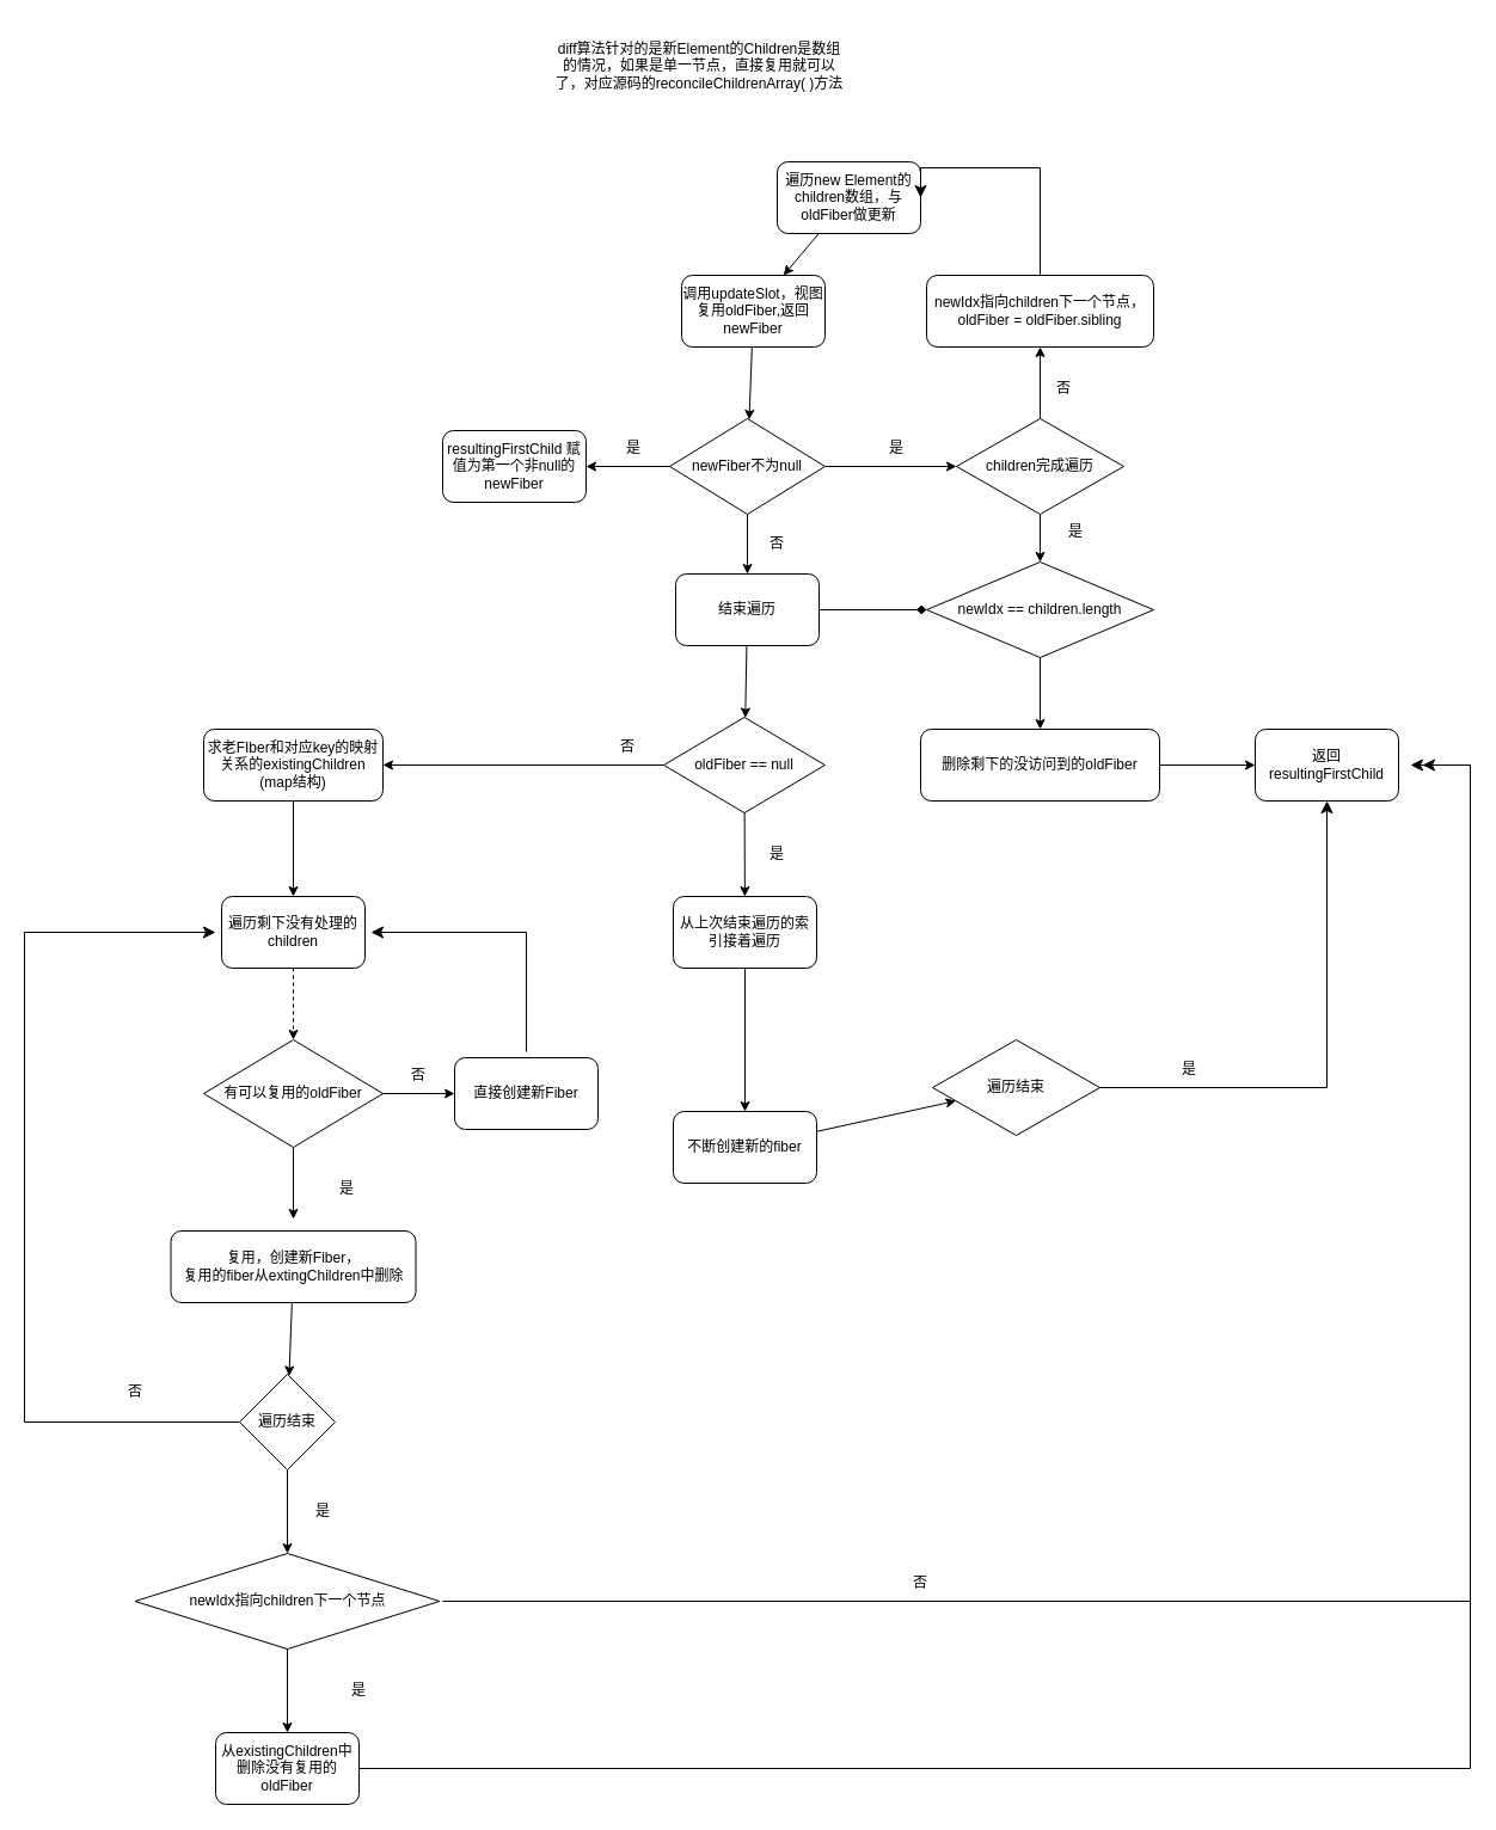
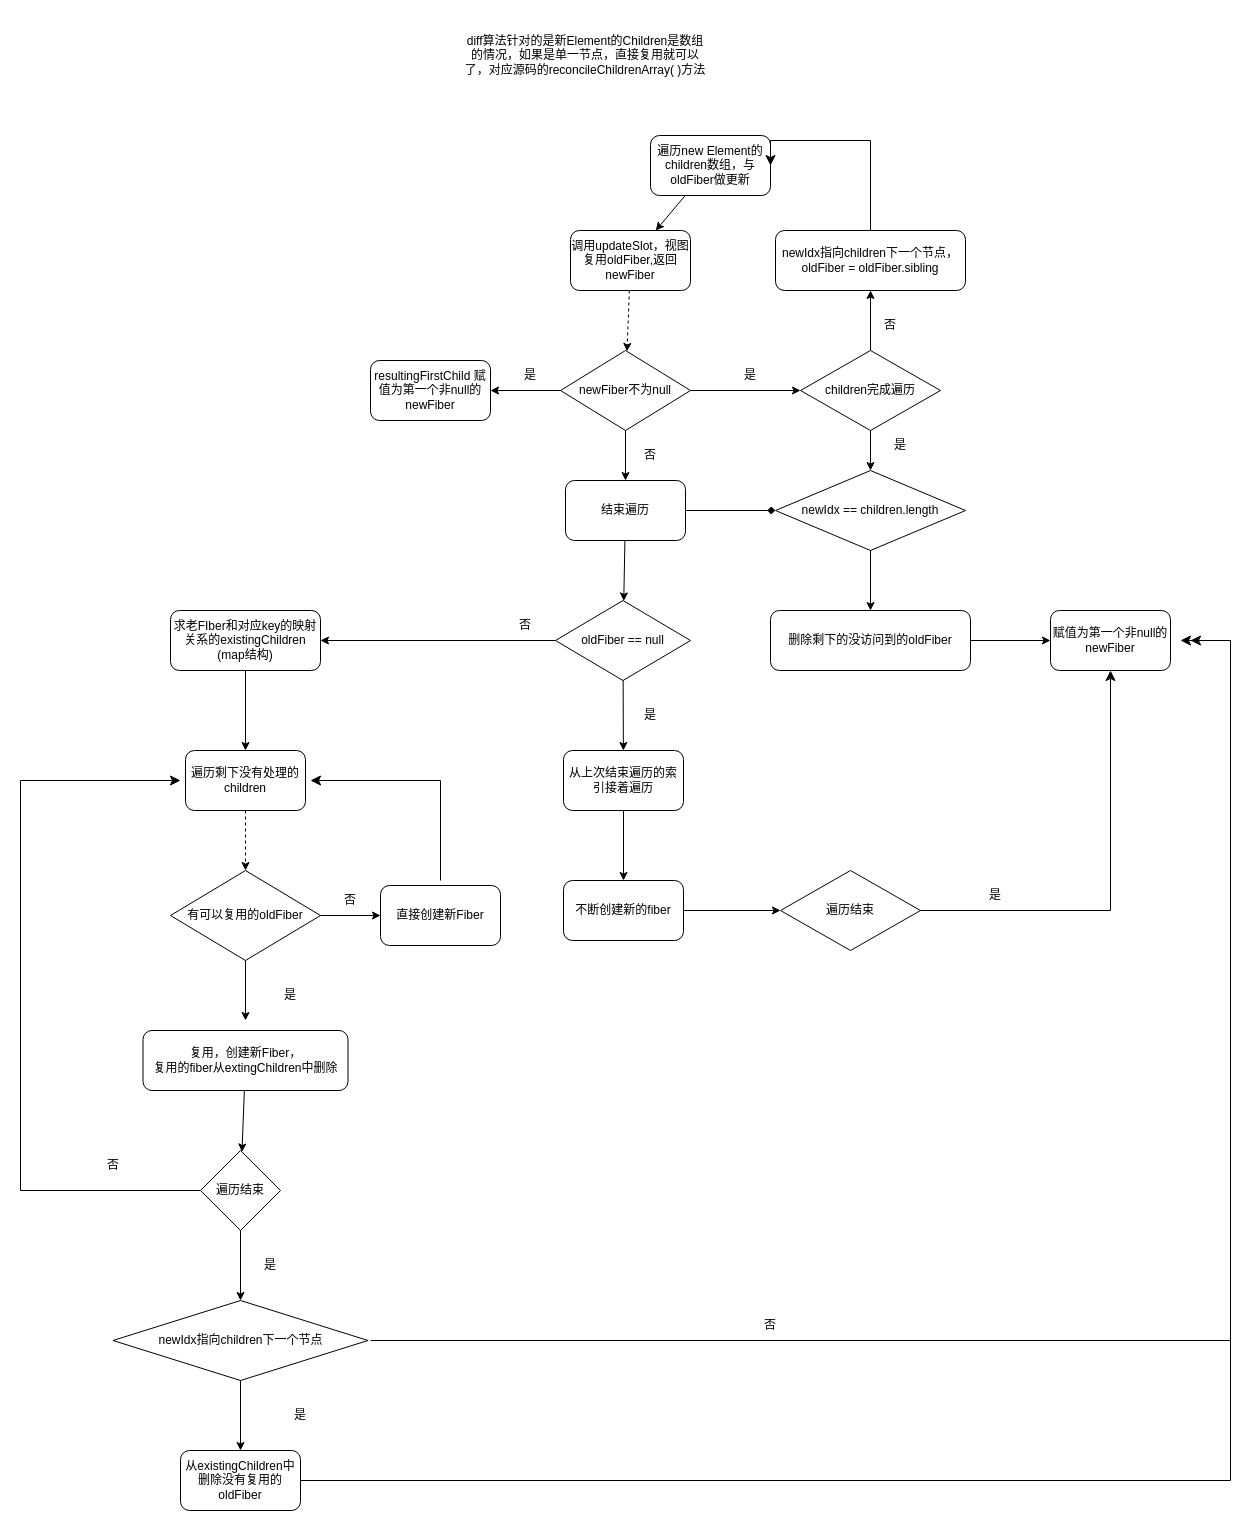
  <mxCell id="0" />
  <mxCell id="1" parent="0" />
  <mxCell id="2" value="diff算法针对的是新Element的Children是数组的情况，如果是单一节点，直接复用就可以了，对应源码的reconcileChildrenArray( )方法" style="text;html=1;strokeColor=none;fillColor=none;align=center;verticalAlign=middle;whiteSpace=wrap;rounded=0;" parent="1" vertex="1"><mxGeometry x="460" y="20" width="250" height="70" as="geometry" /></mxCell>
  <mxCell id="3" value="" style="edgeStyle=none;html=1;" edge="1" parent="1" source="4" target="6"><mxGeometry relative="1" as="geometry" /></mxCell>
  <mxCell id="4" value="遍历new Element的children数组，与oldFiber做更新" style="rounded=1;whiteSpace=wrap;html=1;" vertex="1" parent="1"><mxGeometry x="650" y="135" width="120" height="60" as="geometry" /></mxCell>
- <mxCell id="5" value="" style="edgeStyle=none;html=1;" edge="1" parent="1" source="6" target="10"><mxGeometry relative="1" as="geometry" /></mxCell>
+ <mxCell id="5" value="" style="edgeStyle=none;html=1;dashed=1;" edge="1" parent="1" source="6" target="10"><mxGeometry relative="1" as="geometry" /></mxCell>
  <mxCell id="6" value="调用updateSlot，视图复用oldFiber,返回newFiber" style="rounded=1;whiteSpace=wrap;html=1;" vertex="1" parent="1"><mxGeometry x="570" y="230" width="120" height="60" as="geometry" /></mxCell>
  <mxCell id="7" value="" style="edgeStyle=none;html=1;" edge="1" parent="1" source="10" target="16"><mxGeometry relative="1" as="geometry" /></mxCell>
  <mxCell id="8" value="" style="edgeStyle=none;html=1;" edge="1" parent="1" source="10" target="20"><mxGeometry relative="1" as="geometry" /></mxCell>
  <mxCell id="9" value="" style="edgeStyle=none;html=1;" edge="1" parent="1" source="10" target="27"><mxGeometry relative="1" as="geometry" /></mxCell>
  <mxCell id="10" value="newFiber不为null" style="rhombus;whiteSpace=wrap;html=1;" vertex="1" parent="1"><mxGeometry x="560" y="350" width="130" height="80" as="geometry" /></mxCell>
  <mxCell id="11" value="newIdx指向children下一个节点，&lt;br&gt;oldFiber = oldFiber.sibling" style="rounded=1;whiteSpace=wrap;html=1;" vertex="1" parent="1"><mxGeometry x="775" y="230" width="190" height="60" as="geometry" /></mxCell>
  <mxCell id="12" value="" style="edgeStyle=elbowEdgeStyle;elbow=vertical;endArrow=classic;html=1;curved=0;rounded=0;endSize=8;startSize=8;exitX=0.5;exitY=0;exitDx=0;exitDy=0;entryX=1;entryY=0.5;entryDx=0;entryDy=0;" edge="1" parent="1" source="11" target="4"><mxGeometry width="50" height="50" relative="1" as="geometry"><mxPoint x="860" y="230" as="sourcePoint" /><mxPoint x="710" y="140" as="targetPoint" /><Array as="points"><mxPoint x="800" y="140" /></Array></mxGeometry></mxCell>
  <mxCell id="13" value="是" style="text;html=1;strokeColor=none;fillColor=none;align=center;verticalAlign=middle;whiteSpace=wrap;rounded=0;" vertex="1" parent="1"><mxGeometry x="720" y="360" width="60" height="30" as="geometry" /></mxCell>
  <mxCell id="14" value="" style="edgeStyle=none;html=1;" edge="1" parent="1" source="16" target="11"><mxGeometry relative="1" as="geometry" /></mxCell>
  <mxCell id="15" value="" style="edgeStyle=none;html=1;" edge="1" parent="1" source="16" target="23"><mxGeometry relative="1" as="geometry" /></mxCell>
  <mxCell id="16" value="children完成遍历" style="rhombus;whiteSpace=wrap;html=1;" vertex="1" parent="1"><mxGeometry x="800" y="350" width="140" height="80" as="geometry" /></mxCell>
  <mxCell id="17" value="否" style="text;html=1;strokeColor=none;fillColor=none;align=center;verticalAlign=middle;whiteSpace=wrap;rounded=0;" vertex="1" parent="1"><mxGeometry x="860" y="310" width="60" height="30" as="geometry" /></mxCell>
  <mxCell id="18" value="" style="edgeStyle=none;html=1;endArrow=diamond;" edge="1" parent="1" source="20" target="23"><mxGeometry relative="1" as="geometry" /></mxCell>
  <mxCell id="19" value="" style="edgeStyle=none;html=1;" edge="1" parent="1" source="20" target="32"><mxGeometry relative="1" as="geometry" /></mxCell>
  <mxCell id="20" value="结束遍历" style="rounded=1;whiteSpace=wrap;html=1;" vertex="1" parent="1"><mxGeometry x="565" y="480" width="120" height="60" as="geometry" /></mxCell>
  <mxCell id="21" value="否" style="text;html=1;strokeColor=none;fillColor=none;align=center;verticalAlign=middle;whiteSpace=wrap;rounded=0;" vertex="1" parent="1"><mxGeometry x="620" y="440" width="60" height="30" as="geometry" /></mxCell>
  <mxCell id="22" value="" style="edgeStyle=none;html=1;" edge="1" parent="1" source="23" target="25"><mxGeometry relative="1" as="geometry" /></mxCell>
  <mxCell id="23" value="newIdx == children.length" style="rhombus;whiteSpace=wrap;html=1;" vertex="1" parent="1"><mxGeometry x="775" y="470" width="190" height="80" as="geometry" /></mxCell>
  <mxCell id="24" value="" style="edgeStyle=none;html=1;" edge="1" parent="1" source="25" target="29"><mxGeometry relative="1" as="geometry" /></mxCell>
  <mxCell id="25" value="删除剩下的没访问到的oldFiber" style="rounded=1;whiteSpace=wrap;html=1;" vertex="1" parent="1"><mxGeometry x="770" y="610" width="200" height="60" as="geometry" /></mxCell>
  <mxCell id="26" value="是" style="text;html=1;strokeColor=none;fillColor=none;align=center;verticalAlign=middle;whiteSpace=wrap;rounded=0;" vertex="1" parent="1"><mxGeometry x="870" y="430" width="60" height="30" as="geometry" /></mxCell>
  <mxCell id="27" value="resultingFirstChild 赋值为第一个非null的newFiber" style="rounded=1;whiteSpace=wrap;html=1;" vertex="1" parent="1"><mxGeometry x="370" y="360" width="120" height="60" as="geometry" /></mxCell>
  <mxCell id="28" value="是" style="text;html=1;strokeColor=none;fillColor=none;align=center;verticalAlign=middle;whiteSpace=wrap;rounded=0;" vertex="1" parent="1"><mxGeometry x="500" y="360" width="60" height="30" as="geometry" /></mxCell>
- <mxCell id="29" value="返回resultingFirstChild" style="rounded=1;whiteSpace=wrap;html=1;" vertex="1" parent="1"><mxGeometry x="1050" y="610" width="120" height="60" as="geometry" /></mxCell>
+ <mxCell id="29" value="赋值为第一个非null的newFiber" style="rounded=1;whiteSpace=wrap;html=1;" vertex="1" parent="1"><mxGeometry x="1050" y="610" width="120" height="60" as="geometry" /></mxCell>
  <mxCell id="30" value="" style="edgeStyle=none;html=1;" edge="1" parent="1" source="32" target="34"><mxGeometry relative="1" as="geometry" /></mxCell>
  <mxCell id="31" value="" style="edgeStyle=none;html=1;" edge="1" parent="1" source="32" target="42"><mxGeometry relative="1" as="geometry" /></mxCell>
  <mxCell id="32" value="oldFiber == null" style="rhombus;whiteSpace=wrap;html=1;" vertex="1" parent="1"><mxGeometry x="555" y="600" width="135" height="80" as="geometry" /></mxCell>
  <mxCell id="33" value="" style="edgeStyle=none;html=1;" edge="1" parent="1" source="34" target="36"><mxGeometry relative="1" as="geometry" /></mxCell>
  <mxCell id="34" value="从上次结束遍历的索引接着遍历" style="rounded=1;whiteSpace=wrap;html=1;" vertex="1" parent="1"><mxGeometry x="563" y="750" width="120" height="60" as="geometry" /></mxCell>
  <mxCell id="35" value="" style="edgeStyle=none;html=1;" edge="1" parent="1" source="36" target="37"><mxGeometry relative="1" as="geometry" /></mxCell>
- <mxCell id="36" value="不断创建新的fiber" style="rounded=1;whiteSpace=wrap;html=1;" vertex="1" parent="1"><mxGeometry x="563" y="930" width="120" height="60" as="geometry" /></mxCell>
+ <mxCell id="36" value="不断创建新的fiber" style="rounded=1;whiteSpace=wrap;html=1;" vertex="1" parent="1"><mxGeometry x="563" y="880" width="120" height="60" as="geometry" /></mxCell>
  <mxCell id="37" value="遍历结束" style="rhombus;whiteSpace=wrap;html=1;" vertex="1" parent="1"><mxGeometry x="780" y="870" width="140" height="80" as="geometry" /></mxCell>
  <mxCell id="38" value="" style="edgeStyle=elbowEdgeStyle;elbow=vertical;endArrow=classic;html=1;curved=0;rounded=0;endSize=8;startSize=8;entryX=0.5;entryY=1;entryDx=0;entryDy=0;" edge="1" parent="1" target="29"><mxGeometry width="50" height="50" relative="1" as="geometry"><mxPoint x="920" y="910" as="sourcePoint" /><mxPoint x="970" y="860" as="targetPoint" /><Array as="points"><mxPoint x="1020" y="910" /></Array></mxGeometry></mxCell>
  <mxCell id="39" value="是" style="text;html=1;strokeColor=none;fillColor=none;align=center;verticalAlign=middle;whiteSpace=wrap;rounded=0;" vertex="1" parent="1"><mxGeometry x="965" y="880" width="60" height="30" as="geometry" /></mxCell>
  <mxCell id="40" value="是" style="text;html=1;strokeColor=none;fillColor=none;align=center;verticalAlign=middle;whiteSpace=wrap;rounded=0;" vertex="1" parent="1"><mxGeometry x="620" y="700" width="60" height="30" as="geometry" /></mxCell>
  <mxCell id="41" value="" style="edgeStyle=none;html=1;" edge="1" parent="1" source="42" target="45"><mxGeometry relative="1" as="geometry" /></mxCell>
  <mxCell id="42" value="求老FIber和对应key的映射关系的existingChildren (map结构)" style="rounded=1;whiteSpace=wrap;html=1;" vertex="1" parent="1"><mxGeometry x="170" y="610" width="150" height="60" as="geometry" /></mxCell>
  <mxCell id="43" value="否" style="text;html=1;strokeColor=none;fillColor=none;align=center;verticalAlign=middle;whiteSpace=wrap;rounded=0;" vertex="1" parent="1"><mxGeometry x="495" y="610" width="60" height="30" as="geometry" /></mxCell>
  <mxCell id="44" value="" style="edgeStyle=none;html=1;dashed=1;" edge="1" parent="1" source="45" target="48"><mxGeometry relative="1" as="geometry" /></mxCell>
  <mxCell id="45" value="遍历剩下没有处理的children" style="rounded=1;whiteSpace=wrap;html=1;" vertex="1" parent="1"><mxGeometry x="185" y="750" width="120" height="60" as="geometry" /></mxCell>
  <mxCell id="46" value="" style="edgeStyle=none;html=1;" edge="1" parent="1" source="48"><mxGeometry relative="1" as="geometry"><mxPoint x="245" y="1020" as="targetPoint" /></mxGeometry></mxCell>
  <mxCell id="47" value="" style="edgeStyle=none;html=1;" edge="1" parent="1" source="48" target="51"><mxGeometry relative="1" as="geometry" /></mxCell>
  <mxCell id="48" value="有可以复用的oldFiber" style="rhombus;whiteSpace=wrap;html=1;" vertex="1" parent="1"><mxGeometry x="170" y="870" width="150" height="90" as="geometry" /></mxCell>
  <mxCell id="49" value="" style="edgeStyle=none;html=1;" edge="1" parent="1" source="50" target="56"><mxGeometry relative="1" as="geometry" /></mxCell>
  <mxCell id="50" value="复用，创建新Fiber，&lt;br&gt;复用的fiber从extingChildren中删除" style="rounded=1;whiteSpace=wrap;html=1;" vertex="1" parent="1"><mxGeometry x="142.5" y="1030" width="205" height="60" as="geometry" /></mxCell>
  <mxCell id="51" value="直接创建新Fiber" style="rounded=1;whiteSpace=wrap;html=1;" vertex="1" parent="1"><mxGeometry x="380" y="885" width="120" height="60" as="geometry" /></mxCell>
  <mxCell id="52" value="是" style="text;html=1;strokeColor=none;fillColor=none;align=center;verticalAlign=middle;whiteSpace=wrap;rounded=0;" vertex="1" parent="1"><mxGeometry x="260" y="980" width="60" height="30" as="geometry" /></mxCell>
  <mxCell id="53" value="否" style="text;html=1;strokeColor=none;fillColor=none;align=center;verticalAlign=middle;whiteSpace=wrap;rounded=0;" vertex="1" parent="1"><mxGeometry x="320" y="885" width="60" height="30" as="geometry" /></mxCell>
  <mxCell id="54" value="" style="edgeStyle=elbowEdgeStyle;elbow=vertical;endArrow=classic;html=1;curved=0;rounded=0;endSize=8;startSize=8;" edge="1" parent="1"><mxGeometry width="50" height="50" relative="1" as="geometry"><mxPoint y="880" as="sourcePoint" x="440" /><mxPoint x="310" y="780" as="targetPoint" /><Array as="points"><mxPoint x="400" y="780" /></Array></mxGeometry></mxCell>
  <mxCell id="55" value="" style="edgeStyle=none;html=1;" edge="1" parent="1" source="56" target="60"><mxGeometry relative="1" as="geometry" /></mxCell>
  <mxCell id="56" value="遍历结束" style="rhombus;whiteSpace=wrap;html=1;" vertex="1" parent="1"><mxGeometry x="200" y="1150" width="80" height="80" as="geometry" /></mxCell>
  <mxCell id="57" value="" style="edgeStyle=elbowEdgeStyle;elbow=horizontal;endArrow=classic;html=1;curved=0;rounded=0;endSize=8;startSize=8;exitX=0;exitY=0.5;exitDx=0;exitDy=0;" edge="1" parent="1" source="56"><mxGeometry width="50" height="50" relative="1" as="geometry"><mxPoint x="-180" y="1070" as="sourcePoint" /><mxPoint x="180" y="780" as="targetPoint" /><Array as="points"><mxPoint x="20" y="940" /></Array></mxGeometry></mxCell>
  <mxCell id="58" value="否" style="text;html=1;strokeColor=none;fillColor=none;align=center;verticalAlign=middle;whiteSpace=wrap;rounded=0;" vertex="1" parent="1"><mxGeometry x="83" y="1150" width="60" height="30" as="geometry" /></mxCell>
  <mxCell id="59" value="" style="edgeStyle=none;html=1;" edge="1" parent="1" source="60" target="61"><mxGeometry relative="1" as="geometry" /></mxCell>
  <mxCell id="60" value="newIdx指向children下一个节点" style="rhombus;whiteSpace=wrap;html=1;" vertex="1" parent="1"><mxGeometry x="112.5" y="1300" width="255" height="80" as="geometry" /></mxCell>
  <mxCell id="61" value="从existingChildren中删除没有复用的oldFiber" style="rounded=1;whiteSpace=wrap;html=1;" vertex="1" parent="1"><mxGeometry x="180" y="1450" width="120" height="60" as="geometry" /></mxCell>
  <mxCell id="62" value="是" style="text;html=1;strokeColor=none;fillColor=none;align=center;verticalAlign=middle;whiteSpace=wrap;rounded=0;" vertex="1" parent="1"><mxGeometry x="270" y="1400" width="60" height="30" as="geometry" /></mxCell>
  <mxCell id="63" value="是" style="text;html=1;strokeColor=none;fillColor=none;align=center;verticalAlign=middle;whiteSpace=wrap;rounded=0;" vertex="1" parent="1"><mxGeometry x="240" y="1250" width="60" height="30" as="geometry" /></mxCell>
  <mxCell id="64" value="" style="edgeStyle=elbowEdgeStyle;elbow=horizontal;endArrow=classic;html=1;curved=0;rounded=0;endSize=8;startSize=8;" edge="1" parent="1"><mxGeometry width="50" height="50" relative="1" as="geometry"><mxPoint x="370" y="1340" as="sourcePoint" /><mxPoint x="1180" y="640" as="targetPoint" /><Array as="points"><mxPoint x="1230" y="1210" /></Array></mxGeometry></mxCell>
  <mxCell id="65" value="否" style="text;html=1;strokeColor=none;fillColor=none;align=center;verticalAlign=middle;whiteSpace=wrap;rounded=0;" vertex="1" parent="1"><mxGeometry x="740" y="1310" width="60" height="30" as="geometry" /></mxCell>
  <mxCell id="66" value="" style="edgeStyle=elbowEdgeStyle;elbow=horizontal;endArrow=classic;html=1;curved=0;rounded=0;endSize=8;startSize=8;" edge="1" parent="1"><mxGeometry width="50" height="50" relative="1" as="geometry"><mxPoint x="300" y="1480" as="sourcePoint" /><mxPoint x="1190" y="640" as="targetPoint" /><Array as="points"><mxPoint x="1230" y="1210" /></Array></mxGeometry></mxCell>
